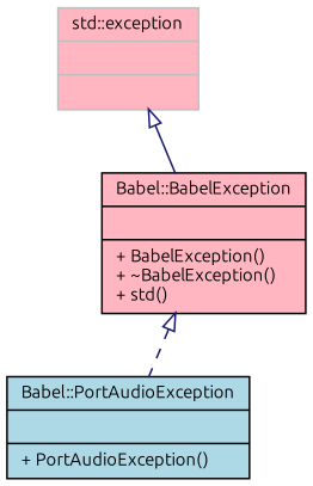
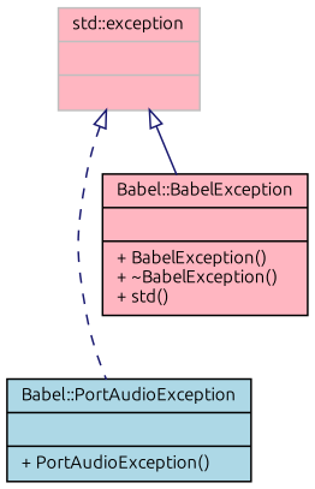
  digraph {
    fontname=Ubuntu
    node [color=black fillcolor=lightpink fontname=Ubuntu fontsize=10 shape=record style=filled]
    edge [arrowtail=onormal color=midnightblue dir=back fontname=Ubuntu fontsize=10 labelfontname=Helvetica labelfontsize=10]
    n1 [fillcolor=lightblue fontcolor=black height=0.2 label="{Babel::PortAudioException\n||+ PortAudioException()\l}" width=0.4]
    n2 [height=0.2 label="{Babel::BabelException\n||+ BabelException()\l+ ~BabelException()\l+ std()\l}" width=0.4]
    n3 [color=grey75 height=0.2 label="{std::exception\n||}" width=0.4]
-   n2 -> n1 [style=dashed]
+   n3 -> n1 [style=dashed]
    n3 -> n2 [style=solid]
  }
